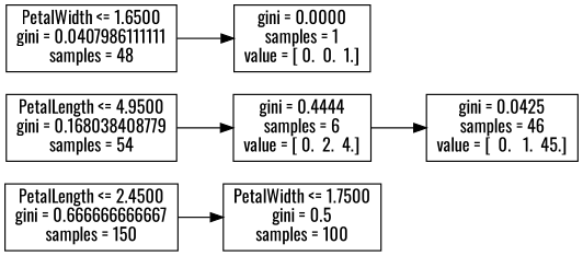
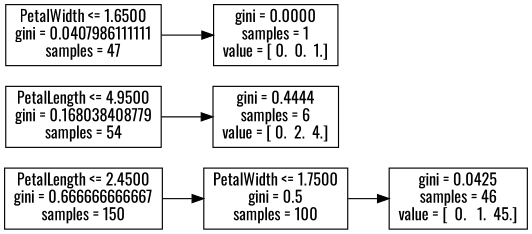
  digraph {
    fontname=Oswald
    rankdir=LR
    node [fontname=Oswald shape=box]
    edge [fontname=Oswald]
    n1 [label="PetalLength <= 2.4500\ngini = 0.666666666667\nsamples = 150"]
    n2 [label="PetalWidth <= 1.7500\ngini = 0.5\nsamples = 100"]
    n3 [label="gini = 0.0425\nsamples = 46\nvalue = [  0.   1.  45.]"]
    n4 [label="PetalLength <= 4.9500\ngini = 0.168038408779\nsamples = 54"]
    n5 [label="gini = 0.4444\nsamples = 6\nvalue = [ 0.  2.  4.]"]
-   n6 [label="PetalWidth <= 1.6500\ngini = 0.0407986111111\nsamples = 48"]
+   n6 [label="PetalWidth <= 1.6500\ngini = 0.0407986111111\nsamples = 47"]
    n7 [label="gini = 0.0000\nsamples = 1\nvalue = [ 0.  0.  1.]"]
    n1 -> n2
-   n5 -> n3
+   n2 -> n3
    n4 -> n5
    n6 -> n7
  }
